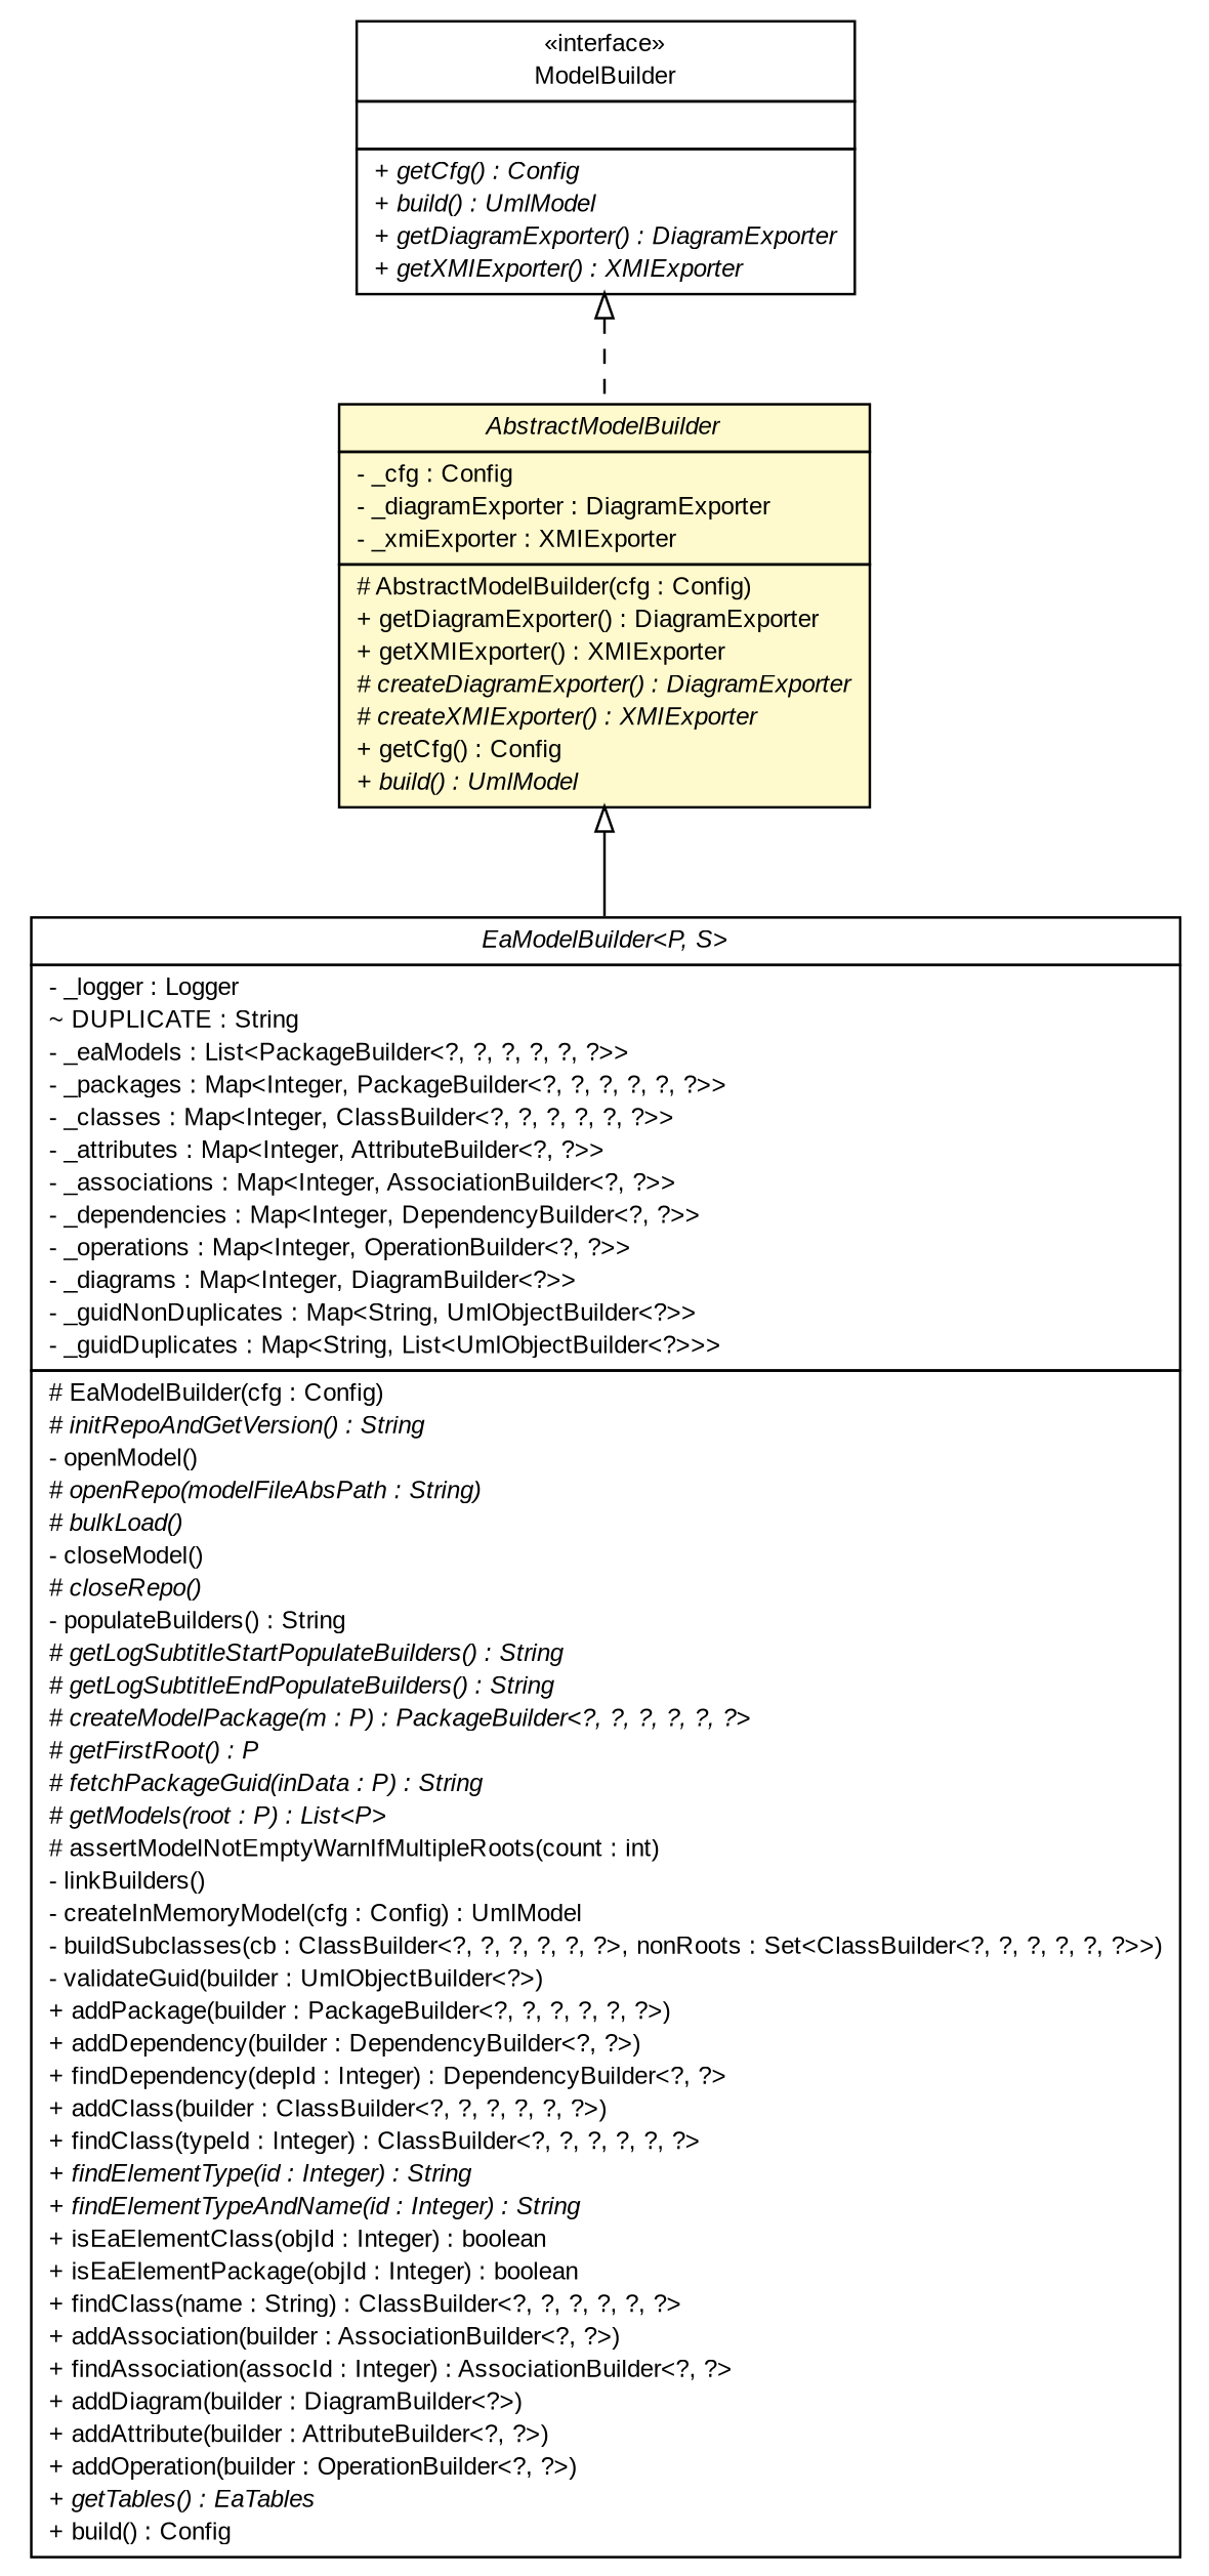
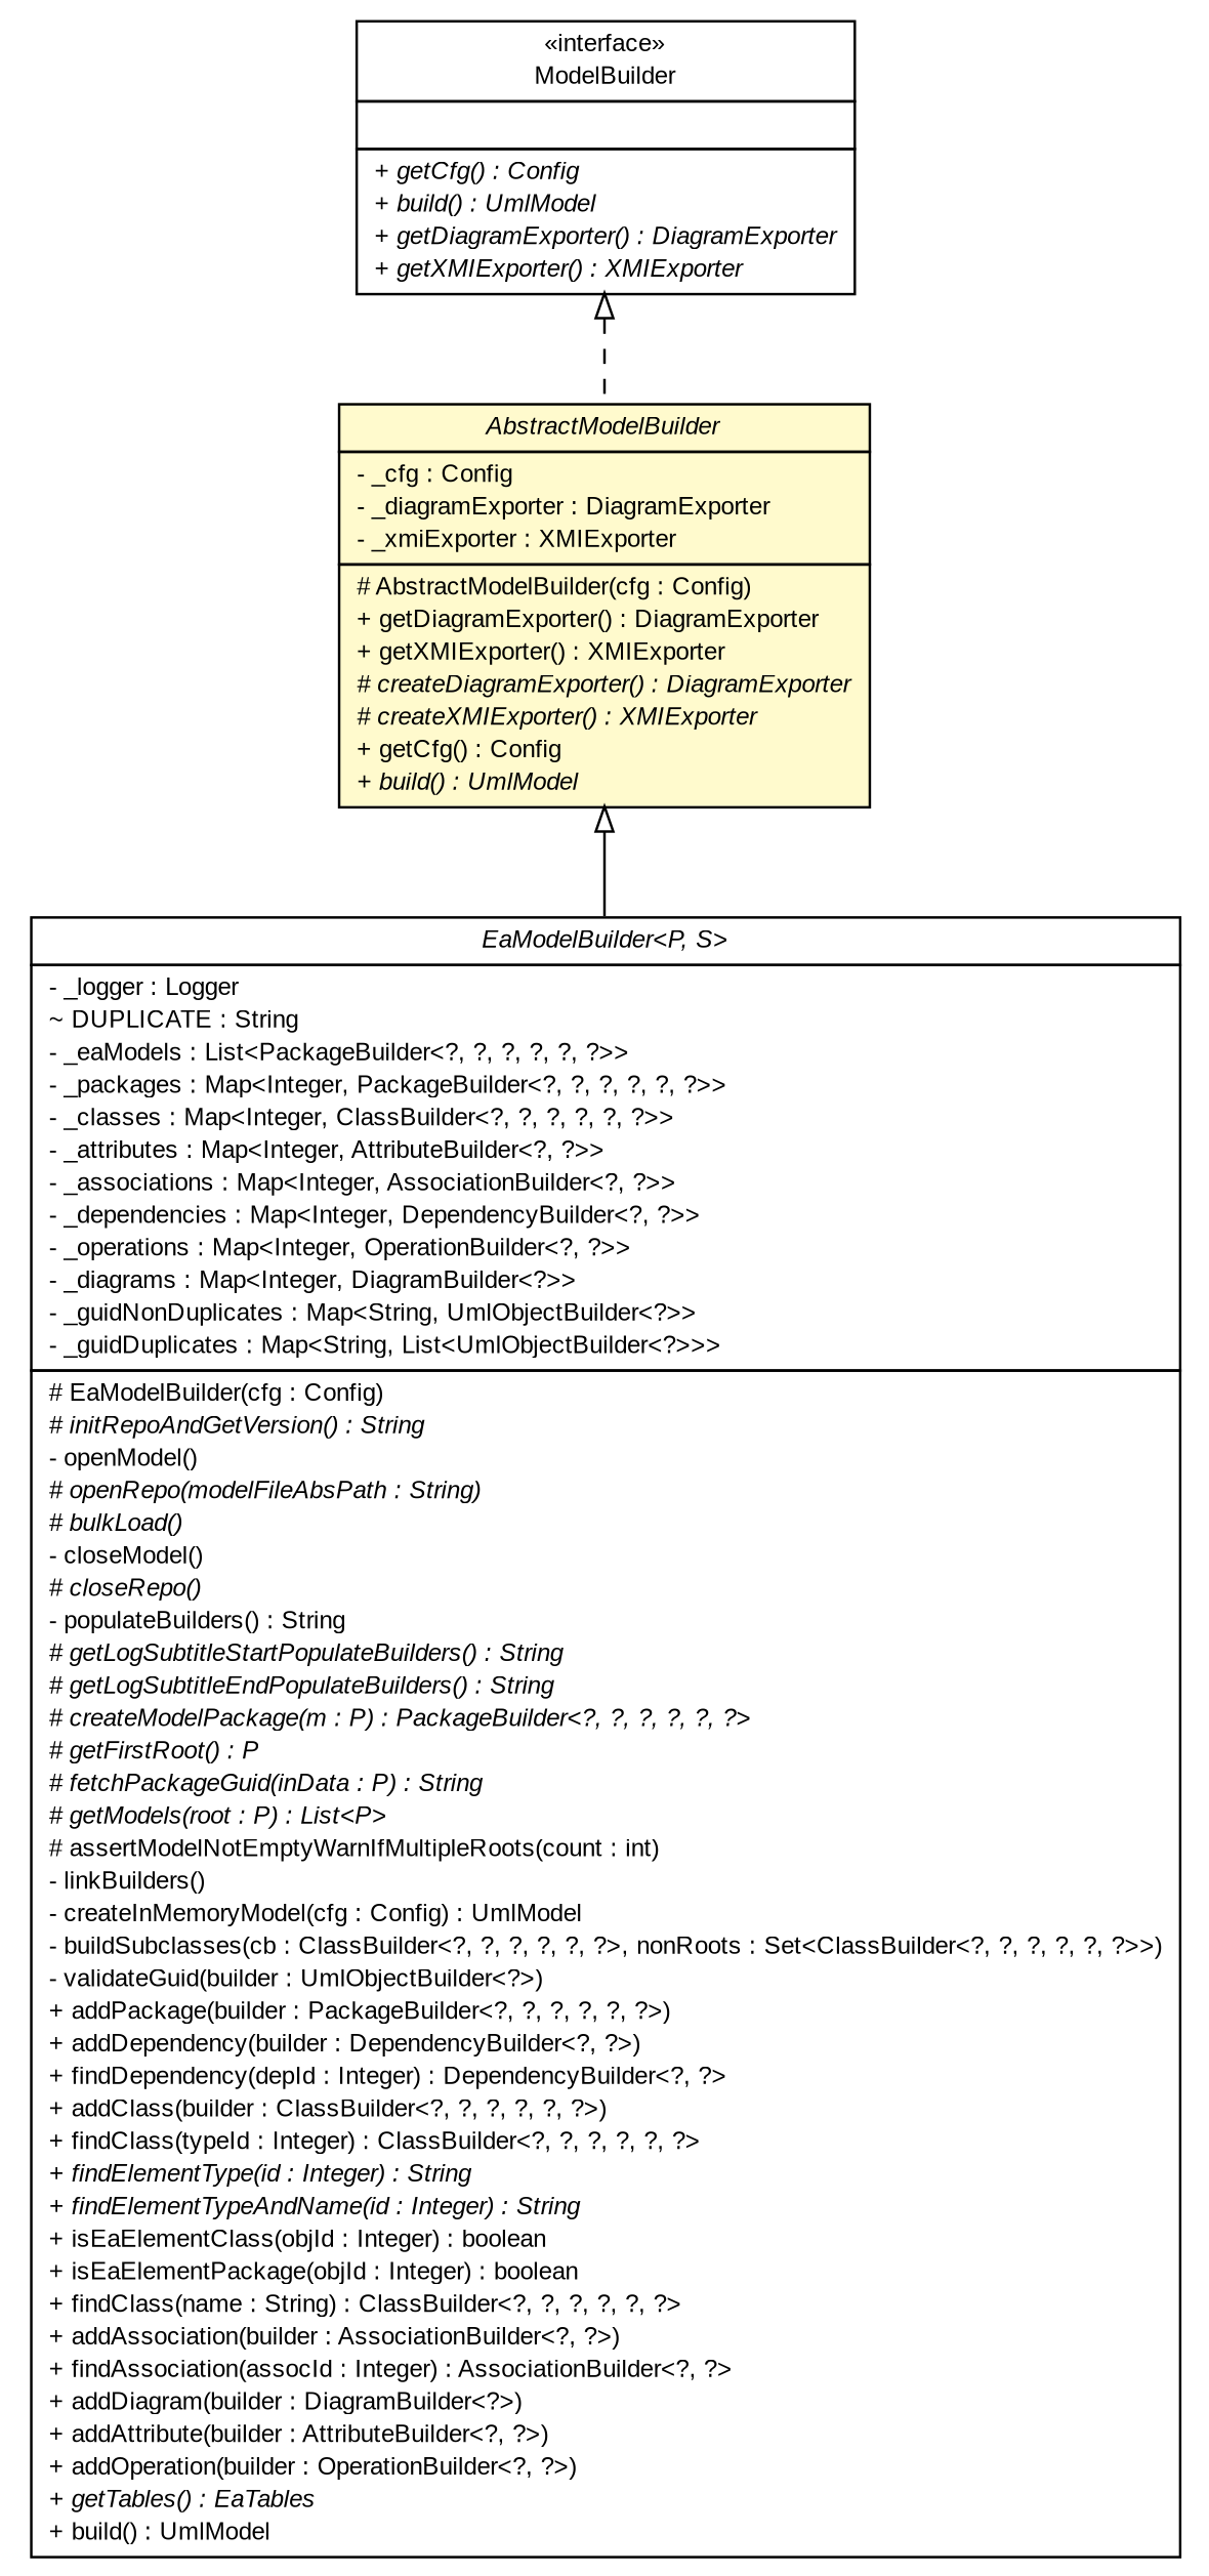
  digraph {
    nodesep=0.25
    ranksep=0.5
    node [fontcolor=black fontname=arial fontsize=10.0 shape=plaintext]
    edge [arrowtail=empty dir=back fontname=arial fontsize=10 headport=p labelfontname=arial labelfontsize=10 tailport=p]
    n1 [label=<<table title="org.tanjakostic.jcleancim.builder.ModelBuilder" border="0" cellborder="1" cellspacing="0" cellpadding="2" port="p" href="./ModelBuilder.html"> 		<tr><td><table border="0" cellspacing="0" cellpadding="1"> <tr><td align="center" balign="center"> &#171;interface&#187; </td></tr> <tr><td align="center" balign="center"> ModelBuilder </td></tr> 		</table></td></tr> 		<tr><td><table border="0" cellspacing="0" cellpadding="1"> <tr><td align="left" balign="left">  </td></tr> 		</table></td></tr> 		<tr><td><table border="0" cellspacing="0" cellpadding="1"> <tr><td align="left" balign="left"><font face="Arial Italic" point-size="10.0"> + getCfg() : Config </font></td></tr> <tr><td align="left" balign="left"><font face="Arial Italic" point-size="10.0"> + build() : UmlModel </font></td></tr> <tr><td align="left" balign="left"><font face="Arial Italic" point-size="10.0"> + getDiagramExporter() : DiagramExporter </font></td></tr> <tr><td align="left" balign="left"><font face="Arial Italic" point-size="10.0"> + getXMIExporter() : XMIExporter </font></td></tr> 		</table></td></tr> 		</table>>]
    n2 [label=<<table title="org.tanjakostic.jcleancim.builder.AbstractModelBuilder" border="0" cellborder="1" cellspacing="0" cellpadding="2" port="p" bgcolor="lemonChiffon" href="./AbstractModelBuilder.html"> 		<tr><td><table border="0" cellspacing="0" cellpadding="1"> <tr><td align="center" balign="center"><font face="Arial Italic"> AbstractModelBuilder </font></td></tr> 		</table></td></tr> 		<tr><td><table border="0" cellspacing="0" cellpadding="1"> <tr><td align="left" balign="left"> - _cfg : Config </td></tr> <tr><td align="left" balign="left"> - _diagramExporter : DiagramExporter </td></tr> <tr><td align="left" balign="left"> - _xmiExporter : XMIExporter </td></tr> 		</table></td></tr> 		<tr><td><table border="0" cellspacing="0" cellpadding="1"> <tr><td align="left" balign="left"> # AbstractModelBuilder(cfg : Config) </td></tr> <tr><td align="left" balign="left"> + getDiagramExporter() : DiagramExporter </td></tr> <tr><td align="left" balign="left"> + getXMIExporter() : XMIExporter </td></tr> <tr><td align="left" balign="left"><font face="Arial Italic" point-size="10.0"> # createDiagramExporter() : DiagramExporter </font></td></tr> <tr><td align="left" balign="left"><font face="Arial Italic" point-size="10.0"> # createXMIExporter() : XMIExporter </font></td></tr> <tr><td align="left" balign="left"> + getCfg() : Config </td></tr> <tr><td align="left" balign="left"><font face="Arial Italic" point-size="10.0"> + build() : UmlModel </font></td></tr> 		</table></td></tr> 		</table>>]
-   n3 [label=<<table title="org.tanjakostic.jcleancim.builder.ea.EaModelBuilder" border="0" cellborder="1" cellspacing="0" cellpadding="2" port="p" href="./ea/EaModelBuilder.html"> 		<tr><td><table border="0" cellspacing="0" cellpadding="1"> <tr><td align="center" balign="center"><font face="Arial Italic"> EaModelBuilder&lt;P, S&gt; </font></td></tr> 		</table></td></tr> 		<tr><td><table border="0" cellspacing="0" cellpadding="1"> <tr><td align="left" balign="left"> - _logger : Logger </td></tr> <tr><td align="left" balign="left"> ~ DUPLICATE : String </td></tr> <tr><td align="left" balign="left"> - _eaModels : List&lt;PackageBuilder&lt;?, ?, ?, ?, ?, ?&gt;&gt; </td></tr> <tr><td align="left" balign="left"> - _packages : Map&lt;Integer, PackageBuilder&lt;?, ?, ?, ?, ?, ?&gt;&gt; </td></tr> <tr><td align="left" balign="left"> - _classes : Map&lt;Integer, ClassBuilder&lt;?, ?, ?, ?, ?, ?&gt;&gt; </td></tr> <tr><td align="left" balign="left"> - _attributes : Map&lt;Integer, AttributeBuilder&lt;?, ?&gt;&gt; </td></tr> <tr><td align="left" balign="left"> - _associations : Map&lt;Integer, AssociationBuilder&lt;?, ?&gt;&gt; </td></tr> <tr><td align="left" balign="left"> - _dependencies : Map&lt;Integer, DependencyBuilder&lt;?, ?&gt;&gt; </td></tr> <tr><td align="left" balign="left"> - _operations : Map&lt;Integer, OperationBuilder&lt;?, ?&gt;&gt; </td></tr> <tr><td align="left" balign="left"> - _diagrams : Map&lt;Integer, DiagramBuilder&lt;?&gt;&gt; </td></tr> <tr><td align="left" balign="left"> - _guidNonDuplicates : Map&lt;String, UmlObjectBuilder&lt;?&gt;&gt; </td></tr> <tr><td align="left" balign="left"> - _guidDuplicates : Map&lt;String, List&lt;UmlObjectBuilder&lt;?&gt;&gt;&gt; </td></tr> 		</table></td></tr> 		<tr><td><table border="0" cellspacing="0" cellpadding="1"> <tr><td align="left" balign="left"> # EaModelBuilder(cfg : Config) </td></tr> <tr><td align="left" balign="left"><font face="Arial Italic" point-size="10.0"> # initRepoAndGetVersion() : String </font></td></tr> <tr><td align="left" balign="left"> - openModel() </td></tr> <tr><td align="left" balign="left"><font face="Arial Italic" point-size="10.0"> # openRepo(modelFileAbsPath : String) </font></td></tr> <tr><td align="left" balign="left"><font face="Arial Italic" point-size="10.0"> # bulkLoad() </font></td></tr> <tr><td align="left" balign="left"> - closeModel() </td></tr> <tr><td align="left" balign="left"><font face="Arial Italic" point-size="10.0"> # closeRepo() </font></td></tr> <tr><td align="left" balign="left"> - populateBuilders() : String </td></tr> <tr><td align="left" balign="left"><font face="Arial Italic" point-size="10.0"> # getLogSubtitleStartPopulateBuilders() : String </font></td></tr> <tr><td align="left" balign="left"><font face="Arial Italic" point-size="10.0"> # getLogSubtitleEndPopulateBuilders() : String </font></td></tr> <tr><td align="left" balign="left"><font face="Arial Italic" point-size="10.0"> # createModelPackage(m : P) : PackageBuilder&lt;?, ?, ?, ?, ?, ?&gt; </font></td></tr> <tr><td align="left" balign="left"><font face="Arial Italic" point-size="10.0"> # getFirstRoot() : P </font></td></tr> <tr><td align="left" balign="left"><font face="Arial Italic" point-size="10.0"> # fetchPackageGuid(inData : P) : String </font></td></tr> <tr><td align="left" balign="left"><font face="Arial Italic" point-size="10.0"> # getModels(root : P) : List&lt;P&gt; </font></td></tr> <tr><td align="left" balign="left"> # assertModelNotEmptyWarnIfMultipleRoots(count : int) </td></tr> <tr><td align="left" balign="left"> - linkBuilders() </td></tr> <tr><td align="left" balign="left"> - createInMemoryModel(cfg : Config) : UmlModel </td></tr> <tr><td align="left" balign="left"> - buildSubclasses(cb : ClassBuilder&lt;?, ?, ?, ?, ?, ?&gt;, nonRoots : Set&lt;ClassBuilder&lt;?, ?, ?, ?, ?, ?&gt;&gt;) </td></tr> <tr><td align="left" balign="left"> - validateGuid(builder : UmlObjectBuilder&lt;?&gt;) </td></tr> <tr><td align="left" balign="left"> + addPackage(builder : PackageBuilder&lt;?, ?, ?, ?, ?, ?&gt;) </td></tr> <tr><td align="left" balign="left"> + addDependency(builder : DependencyBuilder&lt;?, ?&gt;) </td></tr> <tr><td align="left" balign="left"> + findDependency(depId : Integer) : DependencyBuilder&lt;?, ?&gt; </td></tr> <tr><td align="left" balign="left"> + addClass(builder : ClassBuilder&lt;?, ?, ?, ?, ?, ?&gt;) </td></tr> <tr><td align="left" balign="left"> + findClass(typeId : Integer) : ClassBuilder&lt;?, ?, ?, ?, ?, ?&gt; </td></tr> <tr><td align="left" balign="left"><font face="Arial Italic" point-size="10.0"> + findElementType(id : Integer) : String </font></td></tr> <tr><td align="left" balign="left"><font face="Arial Italic" point-size="10.0"> + findElementTypeAndName(id : Integer) : String </font></td></tr> <tr><td align="left" balign="left"> + isEaElementClass(objId : Integer) : boolean </td></tr> <tr><td align="left" balign="left"> + isEaElementPackage(objId : Integer) : boolean </td></tr> <tr><td align="left" balign="left"> + findClass(name : String) : ClassBuilder&lt;?, ?, ?, ?, ?, ?&gt; </td></tr> <tr><td align="left" balign="left"> + addAssociation(builder : AssociationBuilder&lt;?, ?&gt;) </td></tr> <tr><td align="left" balign="left"> + findAssociation(assocId : Integer) : AssociationBuilder&lt;?, ?&gt; </td></tr> <tr><td align="left" balign="left"> + addDiagram(builder : DiagramBuilder&lt;?&gt;) </td></tr> <tr><td align="left" balign="left"> + addAttribute(builder : AttributeBuilder&lt;?, ?&gt;) </td></tr> <tr><td align="left" balign="left"> + addOperation(builder : OperationBuilder&lt;?, ?&gt;) </td></tr> <tr><td align="left" balign="left"><font face="Arial Italic" point-size="10.0"> + getTables() : EaTables </font></td></tr> <tr><td align="left" balign="left"> + build() : Config </td></tr> 		</table></td></tr> 		</table>>]
+   n3 [label=<<table title="org.tanjakostic.jcleancim.builder.ea.EaModelBuilder" border="0" cellborder="1" cellspacing="0" cellpadding="2" port="p" href="./ea/EaModelBuilder.html"> 		<tr><td><table border="0" cellspacing="0" cellpadding="1"> <tr><td align="center" balign="center"><font face="Arial Italic"> EaModelBuilder&lt;P, S&gt; </font></td></tr> 		</table></td></tr> 		<tr><td><table border="0" cellspacing="0" cellpadding="1"> <tr><td align="left" balign="left"> - _logger : Logger </td></tr> <tr><td align="left" balign="left"> ~ DUPLICATE : String </td></tr> <tr><td align="left" balign="left"> - _eaModels : List&lt;PackageBuilder&lt;?, ?, ?, ?, ?, ?&gt;&gt; </td></tr> <tr><td align="left" balign="left"> - _packages : Map&lt;Integer, PackageBuilder&lt;?, ?, ?, ?, ?, ?&gt;&gt; </td></tr> <tr><td align="left" balign="left"> - _classes : Map&lt;Integer, ClassBuilder&lt;?, ?, ?, ?, ?, ?&gt;&gt; </td></tr> <tr><td align="left" balign="left"> - _attributes : Map&lt;Integer, AttributeBuilder&lt;?, ?&gt;&gt; </td></tr> <tr><td align="left" balign="left"> - _associations : Map&lt;Integer, AssociationBuilder&lt;?, ?&gt;&gt; </td></tr> <tr><td align="left" balign="left"> - _dependencies : Map&lt;Integer, DependencyBuilder&lt;?, ?&gt;&gt; </td></tr> <tr><td align="left" balign="left"> - _operations : Map&lt;Integer, OperationBuilder&lt;?, ?&gt;&gt; </td></tr> <tr><td align="left" balign="left"> - _diagrams : Map&lt;Integer, DiagramBuilder&lt;?&gt;&gt; </td></tr> <tr><td align="left" balign="left"> - _guidNonDuplicates : Map&lt;String, UmlObjectBuilder&lt;?&gt;&gt; </td></tr> <tr><td align="left" balign="left"> - _guidDuplicates : Map&lt;String, List&lt;UmlObjectBuilder&lt;?&gt;&gt;&gt; </td></tr> 		</table></td></tr> 		<tr><td><table border="0" cellspacing="0" cellpadding="1"> <tr><td align="left" balign="left"> # EaModelBuilder(cfg : Config) </td></tr> <tr><td align="left" balign="left"><font face="Arial Italic" point-size="10.0"> # initRepoAndGetVersion() : String </font></td></tr> <tr><td align="left" balign="left"> - openModel() </td></tr> <tr><td align="left" balign="left"><font face="Arial Italic" point-size="10.0"> # openRepo(modelFileAbsPath : String) </font></td></tr> <tr><td align="left" balign="left"><font face="Arial Italic" point-size="10.0"> # bulkLoad() </font></td></tr> <tr><td align="left" balign="left"> - closeModel() </td></tr> <tr><td align="left" balign="left"><font face="Arial Italic" point-size="10.0"> # closeRepo() </font></td></tr> <tr><td align="left" balign="left"> - populateBuilders() : String </td></tr> <tr><td align="left" balign="left"><font face="Arial Italic" point-size="10.0"> # getLogSubtitleStartPopulateBuilders() : String </font></td></tr> <tr><td align="left" balign="left"><font face="Arial Italic" point-size="10.0"> # getLogSubtitleEndPopulateBuilders() : String </font></td></tr> <tr><td align="left" balign="left"><font face="Arial Italic" point-size="10.0"> # createModelPackage(m : P) : PackageBuilder&lt;?, ?, ?, ?, ?, ?&gt; </font></td></tr> <tr><td align="left" balign="left"><font face="Arial Italic" point-size="10.0"> # getFirstRoot() : P </font></td></tr> <tr><td align="left" balign="left"><font face="Arial Italic" point-size="10.0"> # fetchPackageGuid(inData : P) : String </font></td></tr> <tr><td align="left" balign="left"><font face="Arial Italic" point-size="10.0"> # getModels(root : P) : List&lt;P&gt; </font></td></tr> <tr><td align="left" balign="left"> # assertModelNotEmptyWarnIfMultipleRoots(count : int) </td></tr> <tr><td align="left" balign="left"> - linkBuilders() </td></tr> <tr><td align="left" balign="left"> - createInMemoryModel(cfg : Config) : UmlModel </td></tr> <tr><td align="left" balign="left"> - buildSubclasses(cb : ClassBuilder&lt;?, ?, ?, ?, ?, ?&gt;, nonRoots : Set&lt;ClassBuilder&lt;?, ?, ?, ?, ?, ?&gt;&gt;) </td></tr> <tr><td align="left" balign="left"> - validateGuid(builder : UmlObjectBuilder&lt;?&gt;) </td></tr> <tr><td align="left" balign="left"> + addPackage(builder : PackageBuilder&lt;?, ?, ?, ?, ?, ?&gt;) </td></tr> <tr><td align="left" balign="left"> + addDependency(builder : DependencyBuilder&lt;?, ?&gt;) </td></tr> <tr><td align="left" balign="left"> + findDependency(depId : Integer) : DependencyBuilder&lt;?, ?&gt; </td></tr> <tr><td align="left" balign="left"> + addClass(builder : ClassBuilder&lt;?, ?, ?, ?, ?, ?&gt;) </td></tr> <tr><td align="left" balign="left"> + findClass(typeId : Integer) : ClassBuilder&lt;?, ?, ?, ?, ?, ?&gt; </td></tr> <tr><td align="left" balign="left"><font face="Arial Italic" point-size="10.0"> + findElementType(id : Integer) : String </font></td></tr> <tr><td align="left" balign="left"><font face="Arial Italic" point-size="10.0"> + findElementTypeAndName(id : Integer) : String </font></td></tr> <tr><td align="left" balign="left"> + isEaElementClass(objId : Integer) : boolean </td></tr> <tr><td align="left" balign="left"> + isEaElementPackage(objId : Integer) : boolean </td></tr> <tr><td align="left" balign="left"> + findClass(name : String) : ClassBuilder&lt;?, ?, ?, ?, ?, ?&gt; </td></tr> <tr><td align="left" balign="left"> + addAssociation(builder : AssociationBuilder&lt;?, ?&gt;) </td></tr> <tr><td align="left" balign="left"> + findAssociation(assocId : Integer) : AssociationBuilder&lt;?, ?&gt; </td></tr> <tr><td align="left" balign="left"> + addDiagram(builder : DiagramBuilder&lt;?&gt;) </td></tr> <tr><td align="left" balign="left"> + addAttribute(builder : AttributeBuilder&lt;?, ?&gt;) </td></tr> <tr><td align="left" balign="left"> + addOperation(builder : OperationBuilder&lt;?, ?&gt;) </td></tr> <tr><td align="left" balign="left"><font face="Arial Italic" point-size="10.0"> + getTables() : EaTables </font></td></tr> <tr><td align="left" balign="left"> + build() : UmlModel </td></tr> 		</table></td></tr> 		</table>>]
    n1 -> n2 [style=dashed]
    n2 -> n3 [style=solid]
  }
